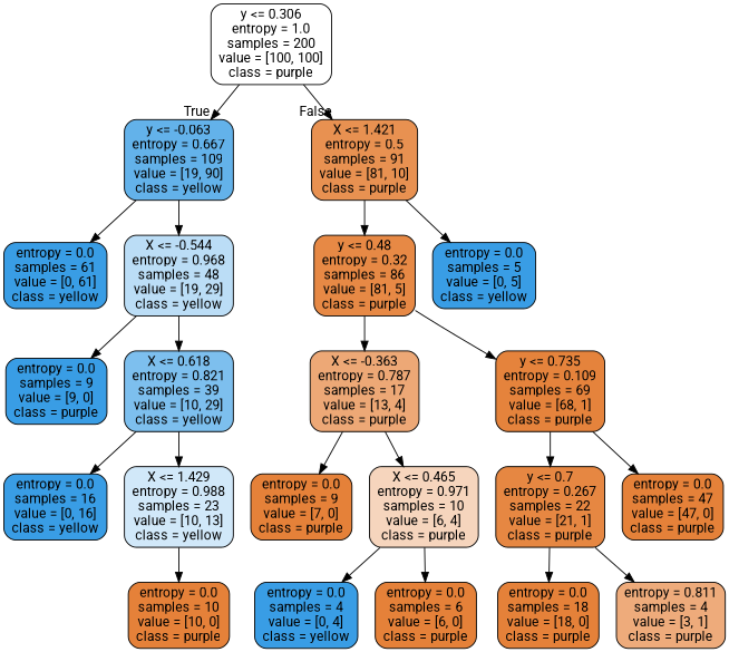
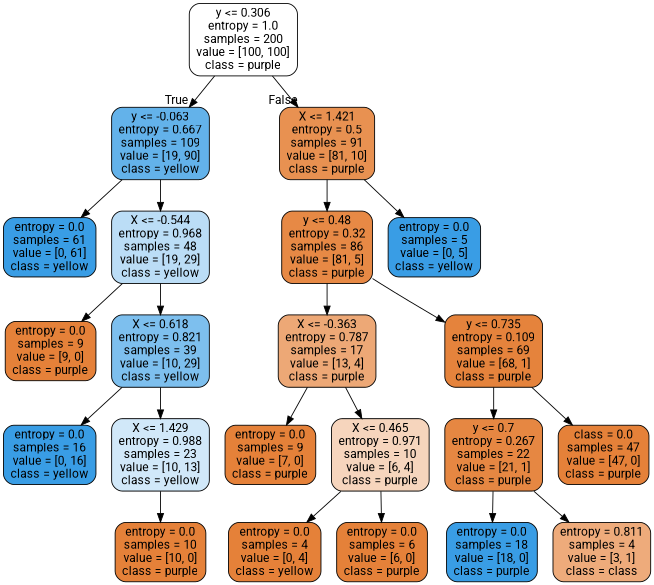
  digraph {
    fontname=Roboto
    node [color=black fillcolor="#e58139" fontname=Roboto shape=box style="filled, rounded"]
    edge [fontname=Roboto]
    n1 [fillcolor="#ffffff" label="y <= 0.306\nentropy = 1.0\nsamples = 200\nvalue = [100, 100]\nclass = purple"]
    n2 [fillcolor="#63b2ea" label="y <= -0.063\nentropy = 0.667\nsamples = 109\nvalue = [19, 90]\nclass = yellow"]
    n3 [fillcolor="#e89151" label="X <= 1.421\nentropy = 0.5\nsamples = 91\nvalue = [81, 10]\nclass = purple"]
    n4 [fillcolor="#399de5" label="entropy = 0.0\nsamples = 61\nvalue = [0, 61]\nclass = yellow"]
    n5 [fillcolor="#bbddf6" label="X <= -0.544\nentropy = 0.968\nsamples = 48\nvalue = [19, 29]\nclass = yellow"]
    n6 [fillcolor="#e78945" label="y <= 0.48\nentropy = 0.32\nsamples = 86\nvalue = [81, 5]\nclass = purple"]
    n7 [fillcolor="#399de5" label="entropy = 0.0\nsamples = 5\nvalue = [0, 5]\nclass = yellow"]
-   n8 [fillcolor="#399de5" label="entropy = 0.0\nsamples = 9\nvalue = [9, 0]\nclass = purple"]
+   n8 [label="entropy = 0.0\nsamples = 9\nvalue = [9, 0]\nclass = purple"]
    n9 [fillcolor="#7dbfee" label="X <= 0.618\nentropy = 0.821\nsamples = 39\nvalue = [10, 29]\nclass = yellow"]
    n10 [fillcolor="#399de5" label="entropy = 0.0\nsamples = 16\nvalue = [0, 16]\nclass = yellow"]
    n11 [fillcolor="#d1e8f9" label="X <= 1.429\nentropy = 0.988\nsamples = 23\nvalue = [10, 13]\nclass = yellow"]
    n12 [label="entropy = 0.0\nsamples = 10\nvalue = [10, 0]\nclass = purple"]
    n13 [fillcolor="#eda876" label="X <= -0.363\nentropy = 0.787\nsamples = 17\nvalue = [13, 4]\nclass = purple"]
    n14 [fillcolor="#e5833c" label="y <= 0.735\nentropy = 0.109\nsamples = 69\nvalue = [68, 1]\nclass = purple"]
    n15 [label="entropy = 0.0\nsamples = 9\nvalue = [7, 0]\nclass = purple"]
    n16 [fillcolor="#f6d5bd" label="X <= 0.465\nentropy = 0.971\nsamples = 10\nvalue = [6, 4]\nclass = purple"]
    n17 [fillcolor="#e68742" label="y <= 0.7\nentropy = 0.267\nsamples = 22\nvalue = [21, 1]\nclass = purple"]
-   n18 [label="entropy = 0.0\nsamples = 47\nvalue = [47, 0]\nclass = purple"]
-   n19 [fillcolor="#399de5" label="entropy = 0.0\nsamples = 4\nvalue = [0, 4]\nclass = yellow"]
+   n18 [label="class = 0.0\nsamples = 47\nvalue = [47, 0]\nclass = purple"]
+   n19 [label="entropy = 0.0\nsamples = 4\nvalue = [0, 4]\nclass = yellow"]
    n20 [label="entropy = 0.0\nsamples = 6\nvalue = [6, 0]\nclass = purple"]
-   n21 [label="entropy = 0.0\nsamples = 18\nvalue = [18, 0]\nclass = purple"]
-   n22 [fillcolor="#eeab7b" label="entropy = 0.811\nsamples = 4\nvalue = [3, 1]\nclass = purple"]
+   n21 [fillcolor="#399de5" label="entropy = 0.0\nsamples = 18\nvalue = [18, 0]\nclass = purple"]
+   n22 [fillcolor="#eeab7b" label="entropy = 0.811\nsamples = 4\nvalue = [3, 1]\nclass = class"]
    n1 -> n2 [headlabel=True labelangle=45 labeldistance=2.5]
    n1 -> n3 [headlabel=False labelangle=-45 labeldistance=2.5]
    n2 -> n4
    n2 -> n5
    n3 -> n6
    n3 -> n7
    n5 -> n8
    n5 -> n9
    n6 -> n13
    n6 -> n14
    n9 -> n10
    n9 -> n11
    n11 -> n12
    n13 -> n15
    n13 -> n16
    n14 -> n17
    n14 -> n18
    n16 -> n19
    n16 -> n20
    n17 -> n21
    n17 -> n22
  }
